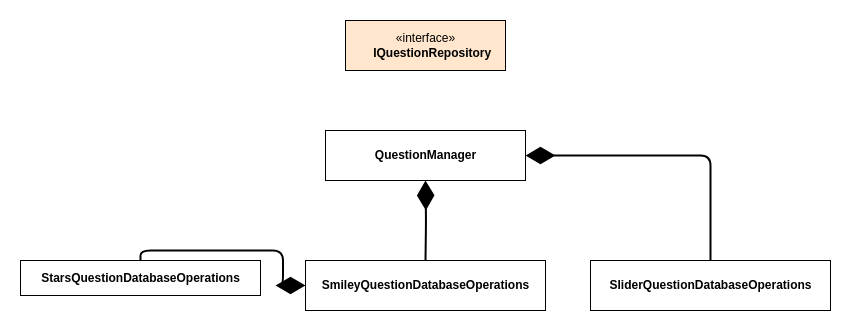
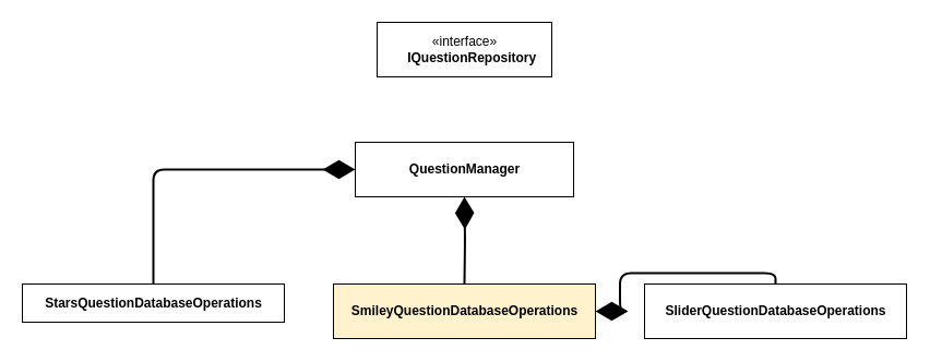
  <mxCell id="0" />
  <mxCell id="1" parent="0" />
- <mxCell id="2" value="«interface»&lt;br&gt;&lt;div&gt;&lt;b&gt;&amp;nbsp; &amp;nbsp; IQuestionRepository&lt;/b&gt;&lt;/div&gt;" style="html=1;fillColor=#ffe6cc;" vertex="1" parent="1"><mxGeometry x="345" y="20" width="160" height="50" as="geometry" /></mxCell>
+ <mxCell id="2" value="«interface»&lt;br&gt;&lt;div&gt;&lt;b&gt;&amp;nbsp; &amp;nbsp; IQuestionRepository&lt;/b&gt;&lt;/div&gt;" style="html=1;" vertex="1" parent="1"><mxGeometry x="345" y="20" width="160" height="50" as="geometry" /></mxCell>
  <mxCell id="3" value="&lt;b&gt;QuestionManager&lt;/b&gt;" style="html=1;" vertex="1" parent="1"><mxGeometry x="325" y="130" width="200" height="50" as="geometry" /></mxCell>
  <mxCell id="4" value="&lt;b&gt;StarsQuestionDatabaseOperations&lt;/b&gt;" style="html=1;" vertex="1" parent="1"><mxGeometry x="20" y="260" width="240" height="35" as="geometry" /></mxCell>
  <mxCell id="5" value="&lt;b&gt;SliderQuestionDatabaseOperations&lt;/b&gt;" style="html=1;" vertex="1" parent="1"><mxGeometry x="590" y="260" width="240" height="50" as="geometry" /></mxCell>
- <mxCell id="6" value="&lt;b&gt;SmileyQuestionDatabaseOperations&lt;/b&gt;" style="html=1;" vertex="1" parent="1"><mxGeometry x="305" y="260" width="240" height="50" as="geometry" /></mxCell>
- <mxCell id="7" value="" style="endArrow=diamondThin;endFill=1;endSize=24;html=1;exitX=0.5;exitY=0;exitDx=0;exitDy=0;edgeStyle=orthogonalEdgeStyle;strokeWidth=2;" edge="1" parent="1" source="4" target="6"><mxGeometry width="160" relative="1" as="geometry"><mxPoint x="340" y="310" as="sourcePoint" /><mxPoint x="500" y="310" as="targetPoint" /></mxGeometry></mxCell>
+ <mxCell id="6" value="&lt;b&gt;SmileyQuestionDatabaseOperations&lt;/b&gt;" style="html=1;fillColor=#fff2cc;" vertex="1" parent="1"><mxGeometry x="305" y="260" width="240" height="50" as="geometry" /></mxCell>
+ <mxCell id="7" value="" style="endArrow=diamondThin;endFill=1;endSize=24;html=1;entryX=0;entryY=0.5;entryDx=0;entryDy=0;exitX=0.5;exitY=0;exitDx=0;exitDy=0;edgeStyle=orthogonalEdgeStyle;strokeWidth=2;" edge="1" parent="1" source="4" target="3"><mxGeometry width="160" relative="1" as="geometry"><mxPoint x="340" y="310" as="sourcePoint" /><mxPoint x="500" y="310" as="targetPoint" /></mxGeometry></mxCell>
  <mxCell id="8" value="" style="endArrow=diamondThin;endFill=1;endSize=24;html=1;entryX=0.5;entryY=1;entryDx=0;entryDy=0;edgeStyle=orthogonalEdgeStyle;strokeWidth=2;" edge="1" parent="1" target="3"><mxGeometry width="160" relative="1" as="geometry"><mxPoint x="425" y="260" as="sourcePoint" /><mxPoint x="335" y="165" as="targetPoint" /></mxGeometry></mxCell>
- <mxCell id="9" value="" style="endArrow=diamondThin;endFill=1;endSize=24;html=1;entryX=1;entryY=0.5;entryDx=0;entryDy=0;exitX=0.5;exitY=0;exitDx=0;exitDy=0;edgeStyle=orthogonalEdgeStyle;strokeWidth=2;" edge="1" parent="1" source="5" target="3"><mxGeometry width="160" relative="1" as="geometry"><mxPoint x="160" y="280" as="sourcePoint" /><mxPoint x="345" y="175" as="targetPoint" /></mxGeometry></mxCell>
+ <mxCell id="9" value="" style="endArrow=diamondThin;endFill=1;endSize=24;html=1;exitX=0.5;exitY=0;exitDx=0;exitDy=0;edgeStyle=orthogonalEdgeStyle;strokeWidth=2;" edge="1" parent="1" source="5" target="6"><mxGeometry width="160" relative="1" as="geometry"><mxPoint x="160" y="280" as="sourcePoint" /><mxPoint x="345" y="175" as="targetPoint" /></mxGeometry></mxCell>
